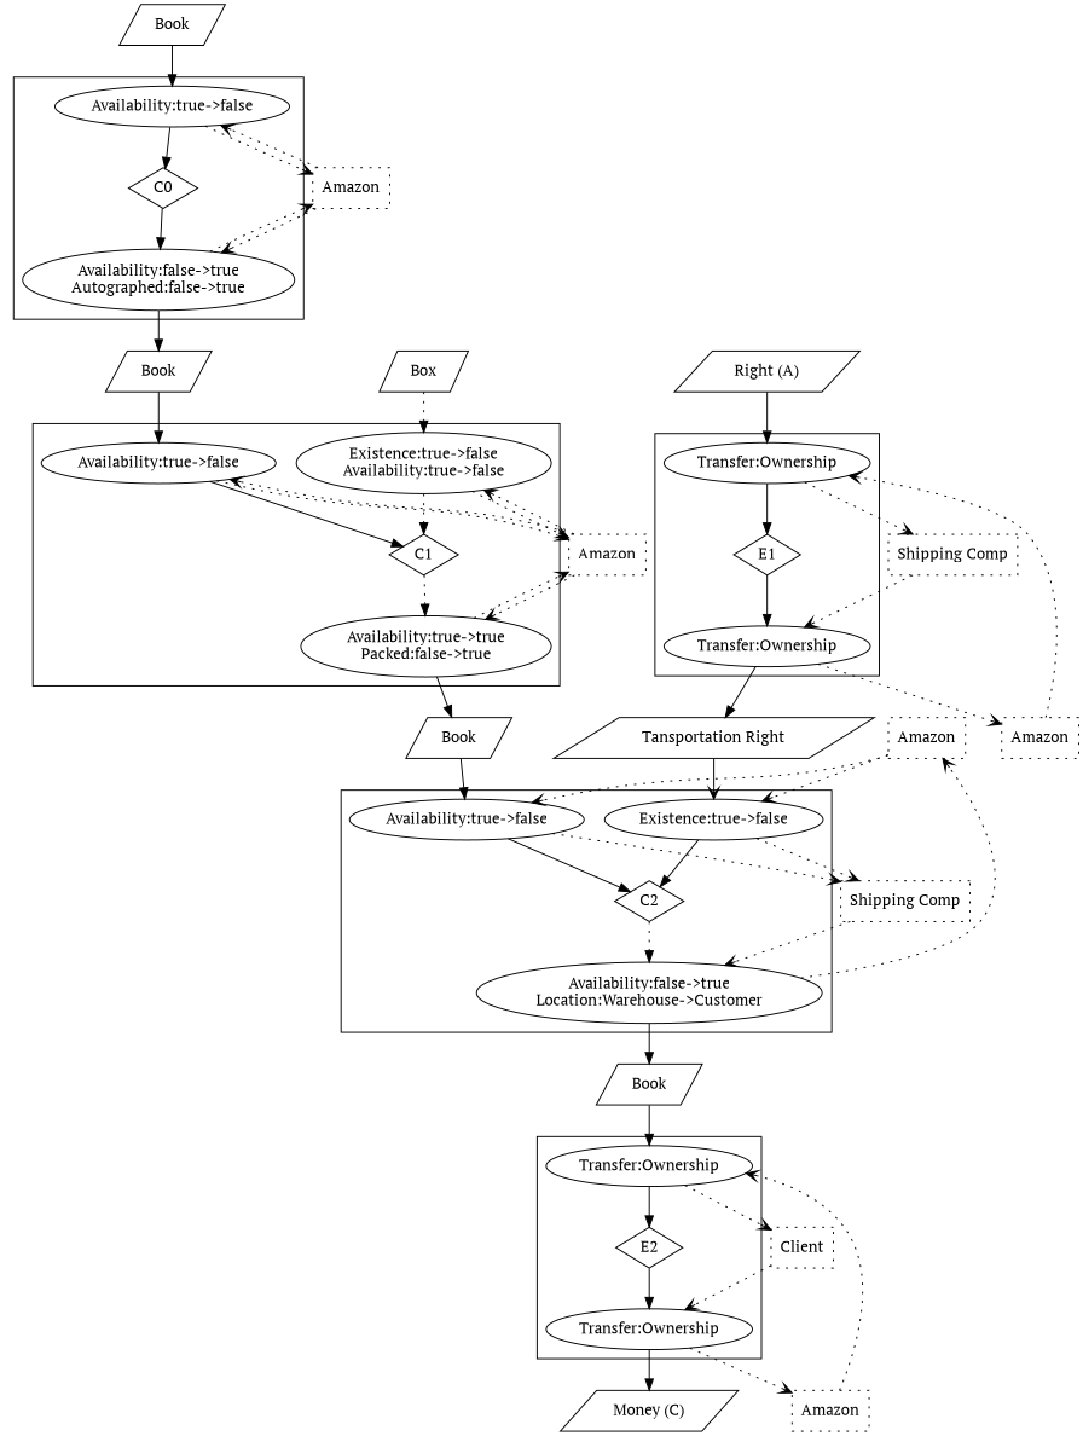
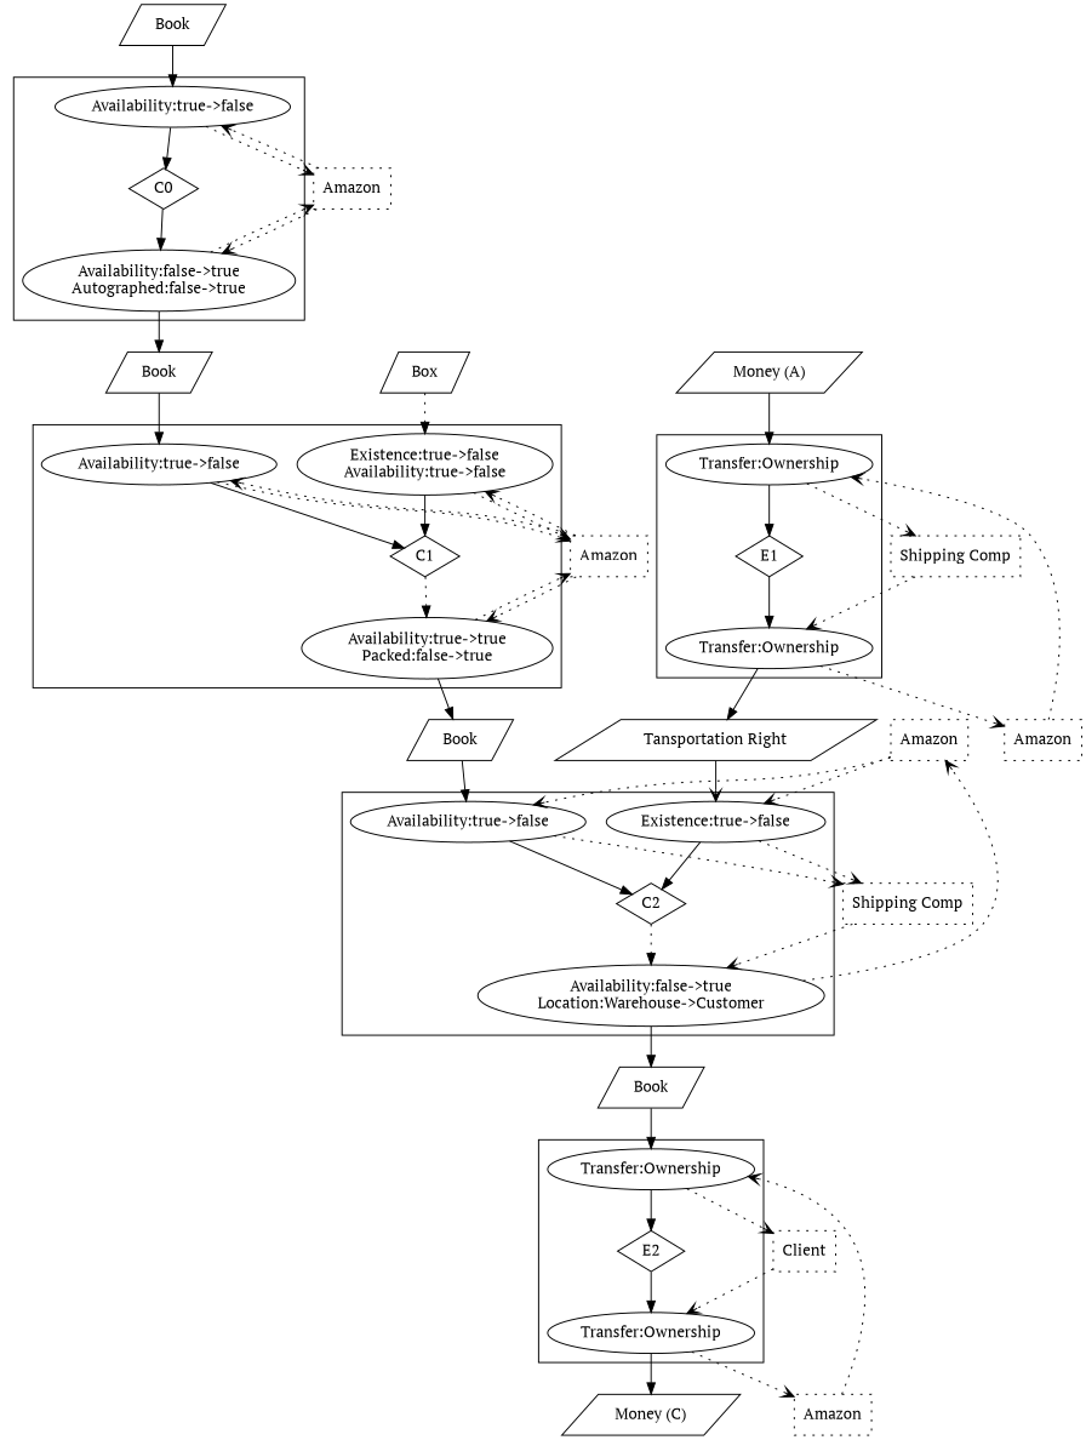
  digraph {
    compound=true
    concentrate=true
    fontname="PT Serif"
    rankdir=TB
    node [fontname="PT Serif"]
    edge [fontname="PT Serif" arrowhead=vee style=dotted]
    n1 [label=E1 shape=diamond]
    n2 [label="Transfer:Ownership"]
    n3 [label="Transfer:Ownership"]
    n4 [label=C0 shape=diamond]
    n5 [label="Availability:false->true\nAutographed:false->true"]
    n6 [label="Availability:true->false"]
    n7 [label=C1 shape=diamond]
    n8 [label="Availability:true->true\nPacked:false->true"]
    n9 [label="Availability:true->false"]
    n10 [label="Existence:true->false\nAvailability:true->false"]
    n11 [label=C2 shape=diamond]
    n12 [label="Availability:false->true\nLocation:Warehouse->Customer"]
    n13 [label="Availability:true->false"]
    n14 [label="Existence:true->false"]
    n15 [label=E2 shape=diamond]
    n16 [label="Transfer:Ownership"]
    n17 [label="Transfer:Ownership"]
    n18 [label="Tansportation Right" shape=parallelogram]
    n19 [label=Amazon shape=box style=dotted]
    n20 [label="Shipping Comp" shape=box style=dotted]
    n21 [label=Book shape=parallelogram]
    n22 [label=Amazon shape=box style=dotted]
    n23 [label=Book shape=parallelogram]
    n24 [label=Amazon shape=box style=dotted]
    n25 [label=Book shape=parallelogram]
    n26 [label=Amazon shape=box style=dotted]
    n27 [label="Shipping Comp" shape=box style=dotted]
    n28 [label="Money (C)" shape=parallelogram]
    n29 [label=Amazon shape=box style=dotted]
    n30 [label=Client shape=box style=dotted]
-   n31 [label="Right (A)" shape=parallelogram]
+   n31 [label="Money (A)" shape=parallelogram]
    n32 [label=Book shape=parallelogram]
    n33 [label=Box shape=parallelogram]
    subgraph cluster_1 {
      n1
      n2
      n3
    }
    subgraph cluster_2 {
      n4
      n5
      n6
    }
    subgraph cluster_3 {
      n7
      n8
      n9
      n10
    }
    subgraph cluster_4 {
      n11
      n12
      n13
      n14
    }
    subgraph cluster_5 {
      n15
      n16
      n17
    }
    n1 -> n2 [arrowhead="" style=""]
    n2 -> n18 [arrowhead="" style=""]
    n2 -> n19
    n3 -> n1 [arrowhead="" style=""]
    n3 -> n20
    n4 -> n5 [arrowhead="" style=""]
    n5 -> n21 [arrowhead="" style=""]
    n5 -> n22
    n6 -> n4 [arrowhead="" style=""]
    n6 -> n22
    n7 -> n8 [arrowhead=""]
    n8 -> n23 [arrowhead="" style=""]
    n8 -> n24
    n9 -> n7 [arrowhead="" style=""]
    n9 -> n24
-   n10 -> n7 [arrowhead=""]
+   n10 -> n7 [arrowhead="" style=""]
    n10 -> n24
    n11 -> n12 [arrowhead=""]
    n12 -> n25 [arrowhead="" style=""]
    n12 -> n26
    n13 -> n11 [arrowhead="" style=""]
    n13 -> n27
    n14 -> n11 [arrowhead="" style=""]
    n14 -> n27
    n15 -> n16 [arrowhead="" style=""]
    n16 -> n28 [arrowhead="" style=""]
    n16 -> n29
    n17 -> n15 [arrowhead="" style=""]
    n17 -> n30
    n18 -> n14 [style=""]
    n19 -> n3
    n20 -> n2
    n21 -> n9 [arrowhead="" style=""]
    n22 -> n5
    n22 -> n6
    n23 -> n13 [arrowhead="" style=""]
    n24 -> n8
    n24 -> n9
    n24 -> n10
    n25 -> n17 [arrowhead="" style=""]
    n26 -> n13
    n26 -> n14
    n27 -> n12
    n29 -> n17
    n30 -> n16
    n31 -> n3 [arrowhead="" style=""]
    n32 -> n6 [arrowhead="" style=""]
    n33 -> n10 [arrowhead=""]
  }
